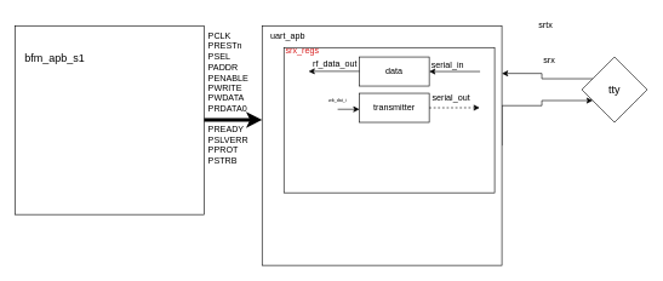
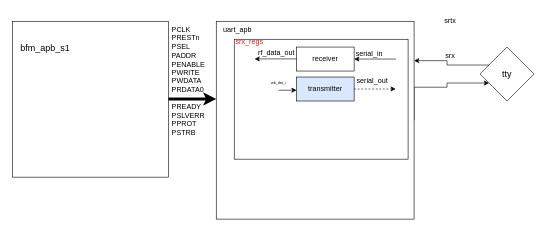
  <mxCell id="0" />
  <mxCell id="1" parent="0" />
  <mxCell id="2" style="edgeStyle=orthogonalEdgeStyle;rounded=0;orthogonalLoop=1;jettySize=auto;html=1;exitX=1;exitY=0.5;exitDx=0;exitDy=0;entryX=0;entryY=0.75;entryDx=0;entryDy=0;" edge="1" parent="1" source="3" target="5"><mxGeometry relative="1" as="geometry"><Array as="points"><mxPoint x="690" y="145" /><mxPoint x="745" y="145" /></Array></mxGeometry></mxCell>
  <mxCell id="3" value="&lt;p style=&quot;line-height: 100%;&quot;&gt;&lt;br&gt;&lt;/p&gt;" style="whiteSpace=wrap;html=1;aspect=fixed;align=center;" vertex="1" parent="1"><mxGeometry x="360" y="35" width="330" height="330" as="geometry" /></mxCell>
  <mxCell id="4" style="edgeStyle=orthogonalEdgeStyle;rounded=0;orthogonalLoop=1;jettySize=auto;html=1;exitX=0;exitY=0.25;exitDx=0;exitDy=0;entryX=1;entryY=0.199;entryDx=0;entryDy=0;entryPerimeter=0;" edge="1" parent="1" source="5" target="3"><mxGeometry relative="1" as="geometry" /></mxCell>
  <mxCell id="5" value="&lt;p style=&quot;line-height: 100%;&quot;&gt;&lt;span style=&quot;font-size: 15px;&quot;&gt;tty&lt;/span&gt;&lt;/p&gt;" style="rhombus;whiteSpace=wrap;html=1;aspect=fixed;align=center;" vertex="1" parent="1"><mxGeometry x="800" y="78" width="90" height="90" as="geometry" /></mxCell>
  <mxCell id="6" style="edgeStyle=orthogonalEdgeStyle;rounded=0;orthogonalLoop=1;jettySize=auto;html=1;exitX=1;exitY=0.25;exitDx=0;exitDy=0;entryX=0;entryY=0.25;entryDx=0;entryDy=0;strokeWidth=5;" edge="1" parent="1"><mxGeometry relative="1" as="geometry"><mxPoint x="280" y="164.66" as="sourcePoint" /><mxPoint x="360" y="164.66" as="targetPoint" /></mxGeometry></mxCell>
  <mxCell id="7" value="" style="whiteSpace=wrap;html=1;aspect=fixed;" vertex="1" parent="1"><mxGeometry x="20" y="35" width="260" height="260" as="geometry" /></mxCell>
  <mxCell id="8" value="&lt;p style=&quot;line-height: 100%;&quot;&gt;&lt;font style=&quot;font-size: 15px;&quot;&gt;bfm_apb_s1&lt;/font&gt;&lt;/p&gt;" style="whiteSpace=wrap;html=1;aspect=fixed;align=center;strokeColor=none;" vertex="1" parent="1"><mxGeometry x="50" y="55" width="50" height="50" as="geometry" /></mxCell>
  <mxCell id="9" value="PCLK&lt;br&gt;PRESTn&lt;br&gt;PSEL&lt;br&gt;PADDR&lt;br&gt;PENABLE&lt;br&gt;PWRITE&lt;br&gt;PWDATA&lt;br&gt;PRDATA0&lt;br&gt;&lt;br&gt;PREADY&lt;br&gt;PSLVERR&lt;br&gt;PPROT&lt;br&gt;PSTRB&lt;br&gt;" style="text;html=1;align=left;verticalAlign=middle;resizable=0;points=[];autosize=1;strokeColor=none;fillColor=none;" vertex="1" parent="1"><mxGeometry x="284" y="35" width="80" height="200" as="geometry" /></mxCell>
- <mxCell id="10" value="srx" style="text;html=1;align=center;verticalAlign=middle;resizable=0;points=[];autosize=1;strokeColor=none;fillColor=none;" vertex="1" parent="1"><mxGeometry x="735" y="68" width="40" height="30" as="geometry" /></mxCell>
+ <mxCell id="10" value="srx" style="text;html=1;align=center;verticalAlign=middle;resizable=0;points=[];autosize=1;strokeColor=none;fillColor=none;" vertex="1" parent="1"><mxGeometry x="730" y="78" width="40" height="30" as="geometry" /></mxCell>
  <mxCell id="11" value="srtx" style="text;html=1;align=center;verticalAlign=middle;resizable=0;points=[];autosize=1;strokeColor=none;fillColor=none;" vertex="1" parent="1"><mxGeometry x="730" y="20" width="40" height="30" as="geometry" /></mxCell>
  <mxCell id="12" value="uart_apb" style="text;html=1;align=center;verticalAlign=middle;resizable=0;points=[];autosize=1;strokeColor=none;fillColor=none;" vertex="1" parent="1"><mxGeometry x="360" y="35" width="70" height="30" as="geometry" /></mxCell>
  <mxCell id="13" value="" style="rounded=0;whiteSpace=wrap;html=1;" vertex="1" parent="1"><mxGeometry x="390" y="65" width="290" height="200" as="geometry" /></mxCell>
  <mxCell id="14" value="srx_regs" style="text;html=1;align=center;verticalAlign=middle;resizable=0;points=[];autosize=1;fontColor=#d71d1d;" vertex="1" parent="1"><mxGeometry x="380" y="55" width="70" height="30" as="geometry" /></mxCell>
- <mxCell id="15" value="transmitter" style="rounded=0;whiteSpace=wrap;html=1;" vertex="1" parent="1"><mxGeometry x="494" y="128" width="96" height="40" as="geometry" /></mxCell>
- <mxCell id="16" value="data" style="rounded=0;whiteSpace=wrap;html=1;" vertex="1" parent="1"><mxGeometry x="494" y="78" width="96" height="40" as="geometry" /></mxCell>
+ <mxCell id="15" value="transmitter" style="rounded=0;whiteSpace=wrap;html=1;fillColor=#dae8fc;" vertex="1" parent="1"><mxGeometry x="494" y="128" width="96" height="40" as="geometry" /></mxCell>
+ <mxCell id="16" value="receiver" style="rounded=0;whiteSpace=wrap;html=1;" vertex="1" parent="1"><mxGeometry x="494" y="78" width="96" height="40" as="geometry" /></mxCell>
  <mxCell id="17" value="" style="endArrow=classic;html=1;rounded=0;" edge="1" parent="1"><mxGeometry width="50" height="50" relative="1" as="geometry"><mxPoint x="464" y="150" as="sourcePoint" /><mxPoint x="494" y="150" as="targetPoint" /></mxGeometry></mxCell>
  <mxCell id="18" value="&lt;font style=&quot;font-size: 6px;&quot;&gt;wb_dat_i&lt;/font&gt;" style="text;html=1;strokeColor=none;fillColor=none;align=center;verticalAlign=middle;whiteSpace=wrap;rounded=0;fontSize=6;" vertex="1" parent="1"><mxGeometry x="434" y="123" width="60" height="30" as="geometry" /></mxCell>
  <mxCell id="19" value="serial_out" style="text;html=1;align=center;verticalAlign=middle;resizable=0;points=[];autosize=1;strokeColor=none;fillColor=none;" vertex="1" parent="1"><mxGeometry x="580" y="120" width="80" height="30" as="geometry" /></mxCell>
  <mxCell id="20" value="" style="endArrow=classic;html=1;rounded=0;exitX=1;exitY=0.5;exitDx=0;exitDy=0;entryX=0.993;entryY=0.93;entryDx=0;entryDy=0;entryPerimeter=0;dashed=1;" edge="1" parent="1" source="15" target="19"><mxGeometry width="50" height="50" relative="1" as="geometry"><mxPoint x="610" y="200" as="sourcePoint" /><mxPoint x="660" y="150" as="targetPoint" /></mxGeometry></mxCell>
  <mxCell id="21" value="" style="endArrow=classic;html=1;rounded=0;entryX=1;entryY=0.5;entryDx=0;entryDy=0;" edge="1" parent="1" target="16"><mxGeometry width="50" height="50" relative="1" as="geometry"><mxPoint x="660" y="98" as="sourcePoint" /><mxPoint x="710" y="100" as="targetPoint" /></mxGeometry></mxCell>
  <mxCell id="22" value="serial_in" style="text;html=1;align=center;verticalAlign=middle;resizable=0;points=[];autosize=1;strokeColor=none;fillColor=none;" vertex="1" parent="1"><mxGeometry x="580" y="74" width="70" height="30" as="geometry" /></mxCell>
  <mxCell id="23" value="rf_data_out" style="text;html=1;align=center;verticalAlign=middle;resizable=0;points=[];autosize=1;strokeColor=none;fillColor=none;" vertex="1" parent="1"><mxGeometry x="420" y="72" width="80" height="30" as="geometry" /></mxCell>
  <mxCell id="24" value="" style="endArrow=classic;html=1;rounded=0;entryX=1;entryY=0.5;entryDx=0;entryDy=0;" edge="1" parent="1"><mxGeometry width="50" height="50" relative="1" as="geometry"><mxPoint x="494" y="97.71" as="sourcePoint" /><mxPoint x="424" y="97.71" as="targetPoint" /></mxGeometry></mxCell>
